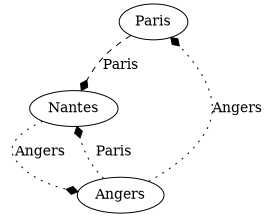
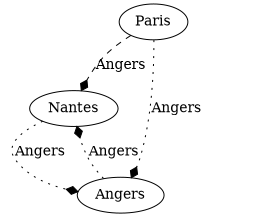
  digraph {
    edge [arrowhead=diamond color=black style=dotted]
    n1 [label=Paris]
    n2 [label=Nantes]
    n3 [label=Angers]
-   n1 -> n2 [label=Paris style=dashed]
+   n1 -> n2 [label=Angers style=dashed]
    n2 -> n3 [label=Angers]
-   n3 -> n1 [label=Angers]
-   n3 -> n2 [label=Paris]
+   n1 -> n3 [label=Angers]
+   n3 -> n2 [label=Angers]
  }
